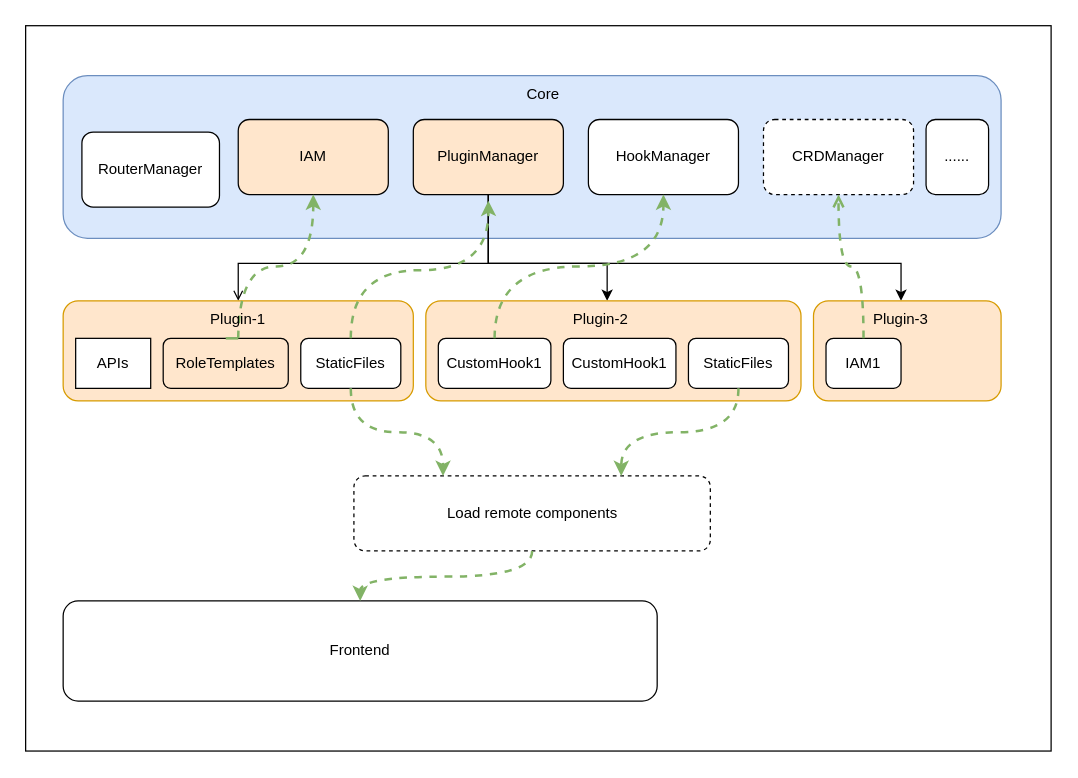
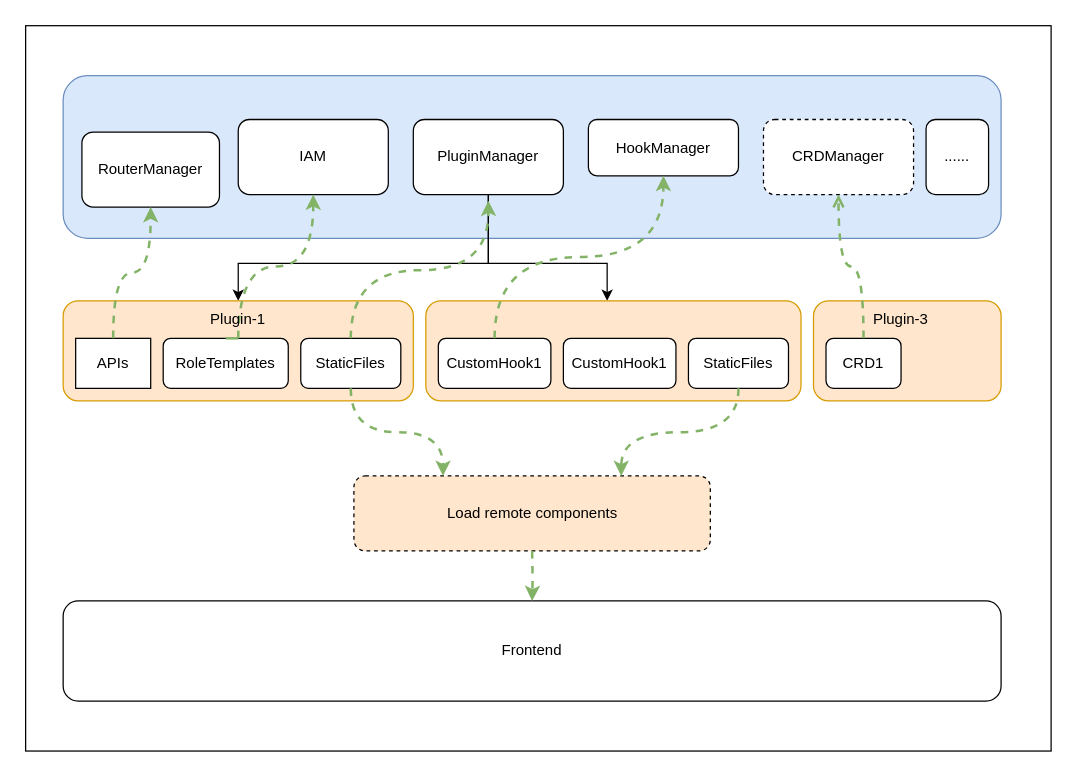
  <mxCell id="0" />
  <mxCell id="1" parent="0" />
  <mxCell id="2" value="" style="rounded=0;whiteSpace=wrap;html=1;" parent="1" vertex="1"><mxGeometry width="820" height="580" as="geometry" x="20" y="20" /></mxCell>
  <mxCell id="3" value="" style="rounded=1;whiteSpace=wrap;html=1;fillColor=#dae8fc;strokeColor=#6c8ebf;" parent="1" vertex="1"><mxGeometry x="50" y="60" width="750" height="130" as="geometry" /></mxCell>
- <mxCell id="4" value="Core" style="text;html=1;strokeColor=none;fillColor=none;align=center;verticalAlign=middle;whiteSpace=wrap;rounded=0;" parent="1" vertex="1"><mxGeometry x="404" y="60" width="60" height="30" as="geometry" /></mxCell>
  <mxCell id="5" value="RouterManager" style="rounded=1;whiteSpace=wrap;html=1;" parent="1" vertex="1"><mxGeometry x="65" y="105" width="110" height="60" as="geometry" /></mxCell>
- <mxCell id="6" value="IAM" style="rounded=1;whiteSpace=wrap;html=1;fillColor=#ffe6cc;" parent="1" vertex="1"><mxGeometry x="190" y="95" width="120" height="60" as="geometry" /></mxCell>
+ <mxCell id="6" value="IAM" style="rounded=1;whiteSpace=wrap;html=1;" parent="1" vertex="1"><mxGeometry x="190" y="95" width="120" height="60" as="geometry" /></mxCell>
  <mxCell id="7" style="edgeStyle=orthogonalEdgeStyle;rounded=0;orthogonalLoop=1;jettySize=auto;html=1;" parent="1" source="10" target="15" edge="1"><mxGeometry relative="1" as="geometry"><Array as="points"><mxPoint x="390" y="210" /><mxPoint x="485" y="210" /></Array></mxGeometry></mxCell>
- <mxCell id="8" style="edgeStyle=orthogonalEdgeStyle;rounded=0;orthogonalLoop=1;jettySize=auto;html=1;entryX=0.5;entryY=0;entryDx=0;entryDy=0;endArrow=open;" parent="1" source="10" target="24" edge="1"><mxGeometry relative="1" as="geometry"><Array as="points"><mxPoint x="390" y="210" /><mxPoint x="190" y="210" /></Array></mxGeometry></mxCell>
- <mxCell id="9" style="edgeStyle=orthogonalEdgeStyle;rounded=0;orthogonalLoop=1;jettySize=auto;html=1;" parent="1" source="10" target="18" edge="1"><mxGeometry relative="1" as="geometry"><Array as="points"><mxPoint x="390" y="210" /><mxPoint x="720" y="210" /></Array></mxGeometry></mxCell>
- <mxCell id="10" value="PluginManager" style="rounded=1;whiteSpace=wrap;html=1;fillColor=#ffe6cc;" parent="1" vertex="1"><mxGeometry x="330" y="95" width="120" height="60" as="geometry" /></mxCell>
- <mxCell id="11" value="HookManager" style="rounded=1;whiteSpace=wrap;html=1;" parent="1" vertex="1"><mxGeometry x="470" y="95" width="120" height="60" as="geometry" /></mxCell>
+ <mxCell id="8" style="edgeStyle=orthogonalEdgeStyle;rounded=0;orthogonalLoop=1;jettySize=auto;html=1;entryX=0.5;entryY=0;entryDx=0;entryDy=0;" parent="1" source="10" target="24" edge="1"><mxGeometry relative="1" as="geometry"><Array as="points"><mxPoint x="390" y="210" /><mxPoint x="190" y="210" /></Array></mxGeometry></mxCell>
+ <mxCell id="10" value="PluginManager" style="rounded=1;whiteSpace=wrap;html=1;" parent="1" vertex="1"><mxGeometry x="330" y="95" width="120" height="60" as="geometry" /></mxCell>
+ <mxCell id="11" value="HookManager" style="rounded=1;whiteSpace=wrap;html=1;" parent="1" vertex="1"><mxGeometry x="470" y="95" width="120" height="45" as="geometry" /></mxCell>
  <mxCell id="12" value="......" style="rounded=1;whiteSpace=wrap;html=1;" parent="1" vertex="1"><mxGeometry x="740" y="95" width="50" height="60" as="geometry" /></mxCell>
  <mxCell id="13" value="CRDManager" style="rounded=1;whiteSpace=wrap;html=1;dashed=1;" parent="1" vertex="1"><mxGeometry x="610" y="95" width="120" height="60" as="geometry" /></mxCell>
  <mxCell id="14" value="" style="rounded=1;whiteSpace=wrap;html=1;fillColor=#ffe6cc;strokeColor=#d79b00;" parent="1" vertex="1"><mxGeometry x="50" y="240" width="280" height="80" as="geometry" /></mxCell>
  <mxCell id="15" value="" style="rounded=1;whiteSpace=wrap;html=1;fillColor=#ffe6cc;strokeColor=#d79b00;" parent="1" vertex="1"><mxGeometry x="340" y="240" width="300" height="80" as="geometry" /></mxCell>
  <mxCell id="16" value="" style="rounded=1;whiteSpace=wrap;html=1;fillColor=#ffe6cc;strokeColor=#d79b00;" parent="1" vertex="1"><mxGeometry x="650" y="240" width="150" height="80" as="geometry" /></mxCell>
- <mxCell id="17" value="Plugin-2" style="text;html=1;strokeColor=none;fillColor=none;align=center;verticalAlign=middle;whiteSpace=wrap;rounded=0;" parent="1" vertex="1"><mxGeometry x="450" y="240" width="60" height="30" as="geometry" /></mxCell>
  <mxCell id="18" value="Plugin-3" style="text;html=1;strokeColor=none;fillColor=none;align=center;verticalAlign=middle;whiteSpace=wrap;rounded=0;" parent="1" vertex="1"><mxGeometry x="690" y="240" width="60" height="30" as="geometry" /></mxCell>
  <mxCell id="19" value="APIs" style="whiteSpace=wrap;html=1;rounded=0;" parent="1" vertex="1"><mxGeometry x="60" y="270" width="60" height="40" as="geometry" /></mxCell>
- <mxCell id="21" value="RoleTemplates" style="rounded=1;whiteSpace=wrap;html=1;fillColor=#ffe6cc;" parent="1" vertex="1"><mxGeometry x="130" y="270" width="100" height="40" as="geometry" /></mxCell>
+ <mxCell id="20" value="" style="endArrow=classic;html=1;rounded=0;fontColor=#000000;exitX=0.5;exitY=0;exitDx=0;exitDy=0;entryX=0.5;entryY=1;entryDx=0;entryDy=0;fillColor=#d5e8d4;strokeColor=#82b366;dashed=1;strokeWidth=2;edgeStyle=orthogonalEdgeStyle;curved=1;" parent="1" source="19" target="5" edge="1"><mxGeometry width="50" height="50" relative="1" as="geometry"><mxPoint x="85" y="485" as="sourcePoint" /><mxPoint x="140" y="370" as="targetPoint" /></mxGeometry></mxCell>
+ <mxCell id="21" value="RoleTemplates" style="rounded=1;whiteSpace=wrap;html=1;" parent="1" vertex="1"><mxGeometry x="130" y="270" width="100" height="40" as="geometry" /></mxCell>
  <mxCell id="22" value="StaticFiles" style="rounded=1;whiteSpace=wrap;html=1;" parent="1" vertex="1"><mxGeometry x="240" y="270" width="80" height="40" as="geometry" /></mxCell>
  <mxCell id="23" value="" style="endArrow=classic;html=1;rounded=0;fontColor=#000000;entryX=0.5;entryY=1;entryDx=0;entryDy=0;fillColor=#d5e8d4;strokeColor=#82b366;dashed=1;strokeWidth=2;edgeStyle=orthogonalEdgeStyle;curved=1;startArrow=none;" parent="1" target="6" edge="1"><mxGeometry width="50" height="50" relative="1" as="geometry"><mxPoint x="190" y="270" as="sourcePoint" /><mxPoint x="125" y="165" as="targetPoint" /></mxGeometry></mxCell>
  <mxCell id="24" value="Plugin-1" style="text;html=1;strokeColor=none;fillColor=none;align=center;verticalAlign=middle;whiteSpace=wrap;rounded=0;" parent="1" vertex="1"><mxGeometry x="160" y="240" width="60" height="30" as="geometry" /></mxCell>
  <mxCell id="25" value="" style="endArrow=none;html=1;rounded=0;fontColor=#000000;exitX=0.5;exitY=0;exitDx=0;exitDy=0;entryX=0.5;entryY=1;entryDx=0;entryDy=0;fillColor=#d5e8d4;strokeColor=#82b366;dashed=0;strokeWidth=2;edgeStyle=orthogonalEdgeStyle;curved=1;" parent="1" source="21" target="24" edge="1"><mxGeometry width="50" height="50" relative="1" as="geometry"><mxPoint x="180" y="270" as="sourcePoint" /><mxPoint x="250" y="155" as="targetPoint" /></mxGeometry></mxCell>
- <mxCell id="26" value="IAM1" style="rounded=1;whiteSpace=wrap;html=1;" parent="1" vertex="1"><mxGeometry x="660" y="270" width="60" height="40" as="geometry" /></mxCell>
+ <mxCell id="26" value="CRD1" style="rounded=1;whiteSpace=wrap;html=1;" parent="1" vertex="1"><mxGeometry x="660" y="270" width="60" height="40" as="geometry" /></mxCell>
  <mxCell id="27" value="" style="endArrow=open;html=1;rounded=0;fontColor=#000000;entryX=0.5;entryY=1;entryDx=0;entryDy=0;fillColor=#d5e8d4;strokeColor=#82b366;dashed=1;strokeWidth=2;edgeStyle=orthogonalEdgeStyle;curved=1;startArrow=none;exitX=0.5;exitY=0;exitDx=0;exitDy=0;" parent="1" source="26" target="13" edge="1"><mxGeometry width="50" height="50" relative="1" as="geometry"><mxPoint x="200" y="280" as="sourcePoint" /><mxPoint x="260" y="165" as="targetPoint" /></mxGeometry></mxCell>
  <mxCell id="28" value="" style="endArrow=classic;html=1;rounded=0;fontColor=#000000;fillColor=#d5e8d4;strokeColor=#82b366;dashed=1;strokeWidth=2;edgeStyle=orthogonalEdgeStyle;curved=1;startArrow=none;exitX=0.5;exitY=0;exitDx=0;exitDy=0;" parent="1" source="22" edge="1"><mxGeometry width="50" height="50" relative="1" as="geometry"><mxPoint x="200" y="280" as="sourcePoint" /><mxPoint x="390" y="160" as="targetPoint" /></mxGeometry></mxCell>
  <mxCell id="29" value="CustomHook1" style="rounded=1;whiteSpace=wrap;html=1;" parent="1" vertex="1"><mxGeometry x="350" y="270" width="90" height="40" as="geometry" /></mxCell>
  <mxCell id="30" value="CustomHook1" style="rounded=1;whiteSpace=wrap;html=1;" parent="1" vertex="1"><mxGeometry x="450" y="270" width="90" height="40" as="geometry" /></mxCell>
  <mxCell id="31" value="" style="endArrow=classic;html=1;rounded=0;fontColor=#000000;exitX=0.5;exitY=0;exitDx=0;exitDy=0;entryX=0.5;entryY=1;entryDx=0;entryDy=0;fillColor=#d5e8d4;strokeColor=#82b366;dashed=1;strokeWidth=2;edgeStyle=orthogonalEdgeStyle;curved=1;" parent="1" source="29" target="11" edge="1"><mxGeometry width="50" height="50" relative="1" as="geometry"><mxPoint x="100" y="280" as="sourcePoint" /><mxPoint x="125" y="165" as="targetPoint" /></mxGeometry></mxCell>
  <mxCell id="32" value="StaticFiles" style="rounded=1;whiteSpace=wrap;html=1;" parent="1" vertex="1"><mxGeometry x="550" y="270" width="80" height="40" as="geometry" /></mxCell>
- <mxCell id="33" value="Load remote components" style="rounded=1;whiteSpace=wrap;html=1;dashed=1;" parent="1" vertex="1"><mxGeometry x="282.5" y="380" width="285" height="60" as="geometry" /></mxCell>
+ <mxCell id="33" value="Load remote components" style="rounded=1;whiteSpace=wrap;html=1;dashed=1;fillColor=#ffe6cc;" parent="1" vertex="1"><mxGeometry x="282.5" y="380" width="285" height="60" as="geometry" /></mxCell>
  <mxCell id="34" value="" style="endArrow=classic;html=1;rounded=0;fontColor=#000000;fillColor=#d5e8d4;strokeColor=#82b366;dashed=1;strokeWidth=2;edgeStyle=orthogonalEdgeStyle;curved=1;entryX=0.25;entryY=0;entryDx=0;entryDy=0;" parent="1" source="22" target="33" edge="1"><mxGeometry width="50" height="50" relative="1" as="geometry"><mxPoint x="100" y="280" as="sourcePoint" /><mxPoint x="125" y="165" as="targetPoint" /></mxGeometry></mxCell>
  <mxCell id="35" value="" style="endArrow=classic;html=1;rounded=0;fontColor=#000000;fillColor=#d5e8d4;strokeColor=#82b366;dashed=1;strokeWidth=2;edgeStyle=orthogonalEdgeStyle;curved=1;exitX=0.5;exitY=1;exitDx=0;exitDy=0;entryX=0.75;entryY=0;entryDx=0;entryDy=0;" parent="1" source="32" target="33" edge="1"><mxGeometry width="50" height="50" relative="1" as="geometry"><mxPoint x="290" y="320" as="sourcePoint" /><mxPoint x="405" y="390" as="targetPoint" /></mxGeometry></mxCell>
- <mxCell id="36" value="Frontend" style="rounded=1;whiteSpace=wrap;html=1;" parent="1" vertex="1"><mxGeometry x="50" y="480" width="475" height="80" as="geometry" /></mxCell>
+ <mxCell id="36" value="Frontend" style="rounded=1;whiteSpace=wrap;html=1;" parent="1" vertex="1"><mxGeometry x="50" y="480" width="750" height="80" as="geometry" /></mxCell>
  <mxCell id="37" value="" style="endArrow=classic;html=1;rounded=0;fontColor=#000000;fillColor=#d5e8d4;strokeColor=#82b366;dashed=1;strokeWidth=2;edgeStyle=orthogonalEdgeStyle;curved=1;entryX=0.5;entryY=0;entryDx=0;entryDy=0;" parent="1" target="36" edge="1"><mxGeometry width="50" height="50" relative="1" as="geometry"><mxPoint x="425" y="440" as="sourcePoint" /><mxPoint x="435" y="390" as="targetPoint" /></mxGeometry></mxCell>
